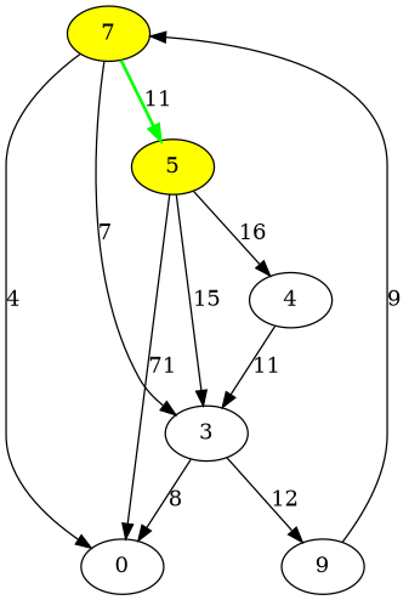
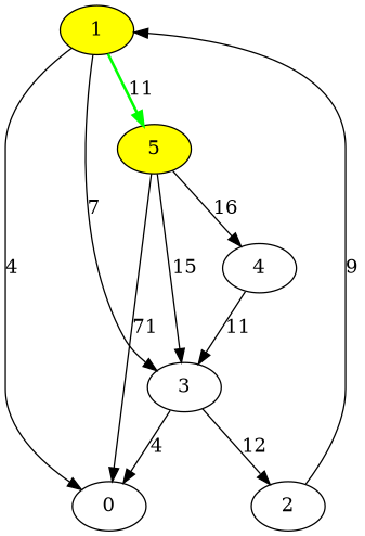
  digraph {
-   1 [fillcolor=yellow style=filled label=7]
+   1 [fillcolor=yellow style=filled]
    0
    3
    5 [fillcolor=yellow style=filled]
-   2 [label=9]
+   2
    4
    1 -> 0 [label=4]
    1 -> 3 [label=7]
    1 -> 5 [color=green label=11 penwidth=2.0]
-   3 -> 0 [label=8]
+   3 -> 0 [label=4]
    3 -> 2 [label=12]
    5 -> 0 [label=71]
    5 -> 3 [label=15]
    5 -> 4 [label=16]
    2 -> 1 [label=9]
    4 -> 3 [label=11]
  }
